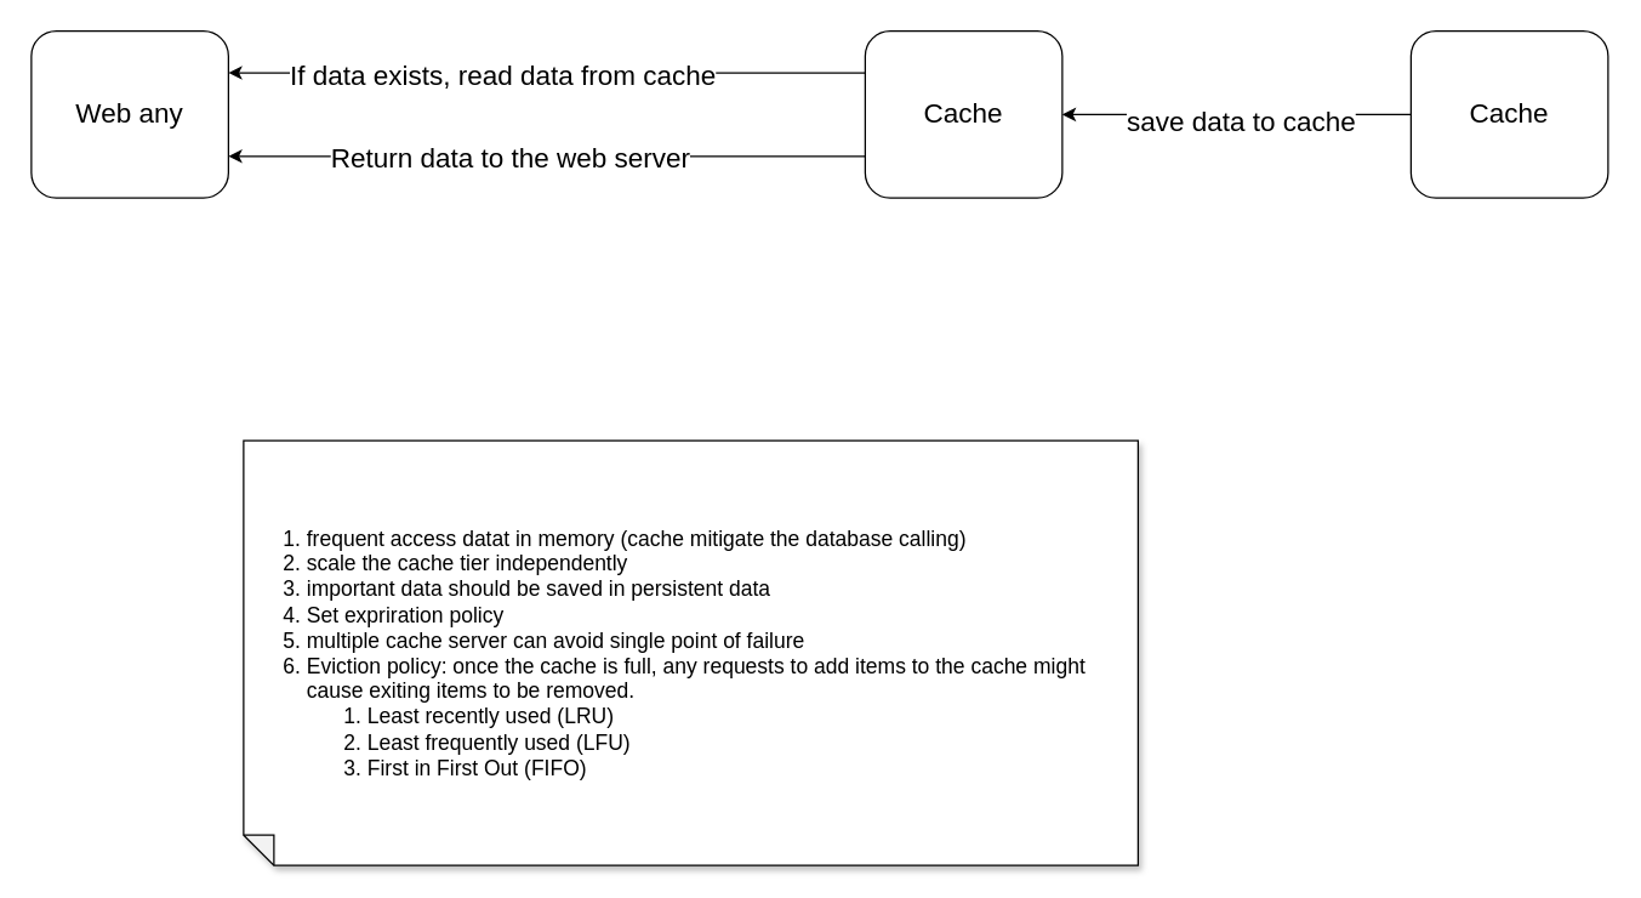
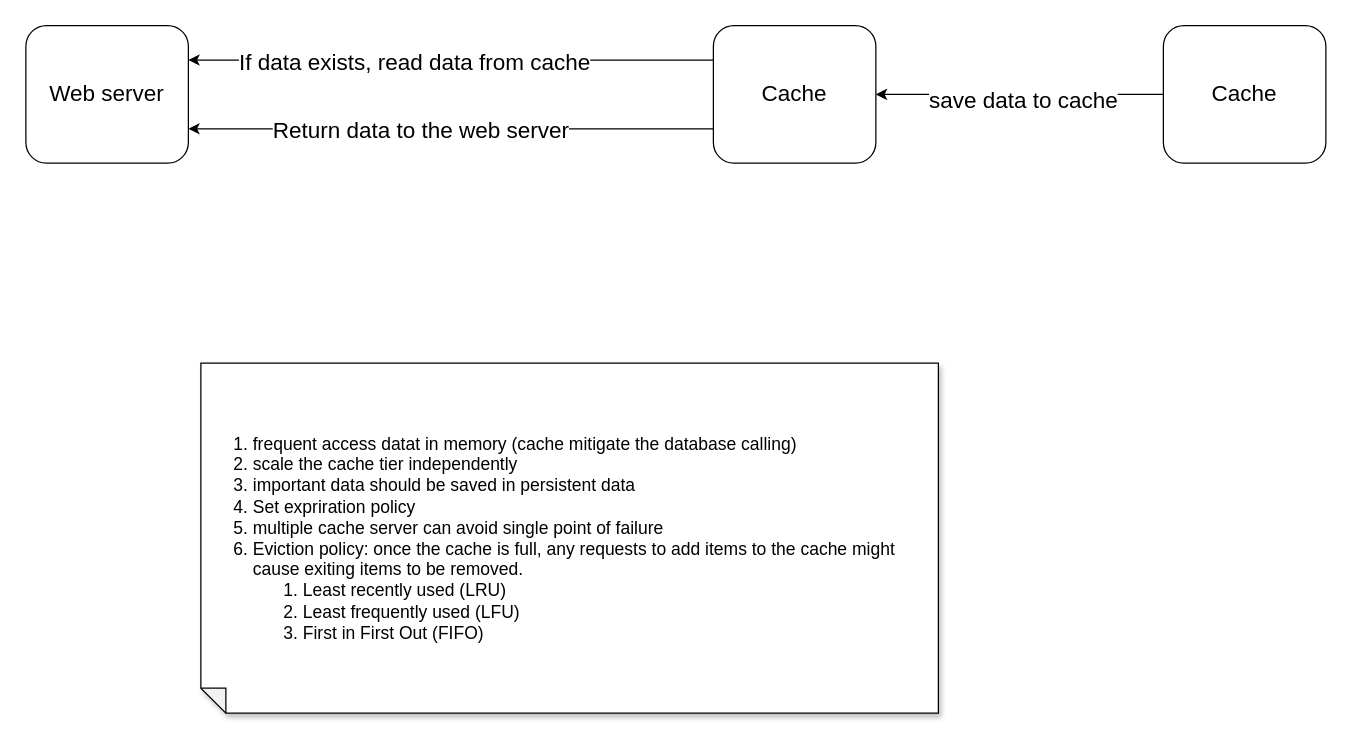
  <mxCell id="0" />
  <mxCell id="1" parent="0" />
- <mxCell id="2" value="&lt;font style=&quot;font-size: 18px;&quot;&gt;Web any&lt;/font&gt;" style="rounded=1;whiteSpace=wrap;html=1;strokeWidth=1;" parent="1" vertex="1"><mxGeometry x="20" y="20" width="130" height="110" as="geometry" /></mxCell>
+ <mxCell id="2" value="&lt;font style=&quot;font-size: 18px;&quot;&gt;Web server&lt;/font&gt;" style="rounded=1;whiteSpace=wrap;html=1;strokeWidth=1;" parent="1" vertex="1"><mxGeometry x="20" y="20" width="130" height="110" as="geometry" /></mxCell>
  <mxCell id="3" style="edgeStyle=none;html=1;entryX=1;entryY=0.25;entryDx=0;entryDy=0;exitX=0;exitY=0.25;exitDx=0;exitDy=0;" parent="1" source="7" target="2" edge="1"><mxGeometry relative="1" as="geometry" /></mxCell>
  <mxCell id="4" value="If data exists, read data from cache" style="edgeLabel;html=1;align=center;verticalAlign=middle;resizable=0;points=[];fontSize=18;" parent="3" vertex="1" connectable="0"><mxGeometry x="0.141" y="2" relative="1" as="geometry"><mxPoint as="offset" /></mxGeometry></mxCell>
  <mxCell id="5" style="edgeStyle=none;html=1;entryX=1;entryY=0.75;entryDx=0;entryDy=0;exitX=0;exitY=0.75;exitDx=0;exitDy=0;" parent="1" source="7" target="2" edge="1"><mxGeometry relative="1" as="geometry" /></mxCell>
  <mxCell id="6" value="Return data to the web server" style="edgeLabel;html=1;align=center;verticalAlign=middle;resizable=0;points=[];fontSize=18;" parent="5" vertex="1" connectable="0"><mxGeometry x="0.119" y="1" relative="1" as="geometry"><mxPoint as="offset" /></mxGeometry></mxCell>
  <mxCell id="7" value="&lt;font style=&quot;font-size: 18px;&quot;&gt;Cache&lt;/font&gt;" style="rounded=1;whiteSpace=wrap;html=1;strokeWidth=1;" parent="1" vertex="1"><mxGeometry x="570" y="20" width="130" height="110" as="geometry" /></mxCell>
  <mxCell id="8" value="&lt;span style=&quot;font-size: 18px;&quot;&gt;save data to cache&lt;/span&gt;" style="edgeStyle=none;html=1;entryX=1;entryY=0.5;entryDx=0;entryDy=0;" parent="1" source="9" target="7" edge="1"><mxGeometry x="-0.027" y="5" relative="1" as="geometry"><mxPoint as="offset" /></mxGeometry></mxCell>
  <mxCell id="9" value="&lt;font style=&quot;font-size: 18px;&quot;&gt;Cache&lt;/font&gt;" style="rounded=1;whiteSpace=wrap;html=1;strokeWidth=1;" parent="1" vertex="1"><mxGeometry x="930" y="20" width="130" height="110" as="geometry" /></mxCell>
  <mxCell id="10" value="&lt;ol style=&quot;font-size: 14px;&quot;&gt;&lt;li&gt;frequent access datat in memory (cache mitigate the database calling)&lt;/li&gt;&lt;li&gt;scale the cache tier independently&lt;/li&gt;&lt;li&gt;important data should be saved in persistent data&lt;/li&gt;&lt;li&gt;Set expriration policy&lt;/li&gt;&lt;li&gt;multiple cache server can avoid single point of failure&lt;/li&gt;&lt;li&gt;Eviction policy: once the cache is full, any requests to add items to the cache might cause exiting items to be removed.&lt;/li&gt;&lt;ol&gt;&lt;li&gt;Least recently used (LRU)&lt;/li&gt;&lt;li&gt;Least frequently used (LFU)&lt;/li&gt;&lt;li&gt;First in First Out (FIFO)&lt;/li&gt;&lt;/ol&gt;&lt;/ol&gt;" style="shape=note;whiteSpace=wrap;html=1;backgroundOutline=1;darkOpacity=0.05;fillStyle=solid;direction=west;gradientDirection=north;shadow=1;size=20;pointerEvents=1;align=left;" vertex="1" parent="1"><mxGeometry x="160" y="290" width="590" height="280" as="geometry" /></mxCell>
